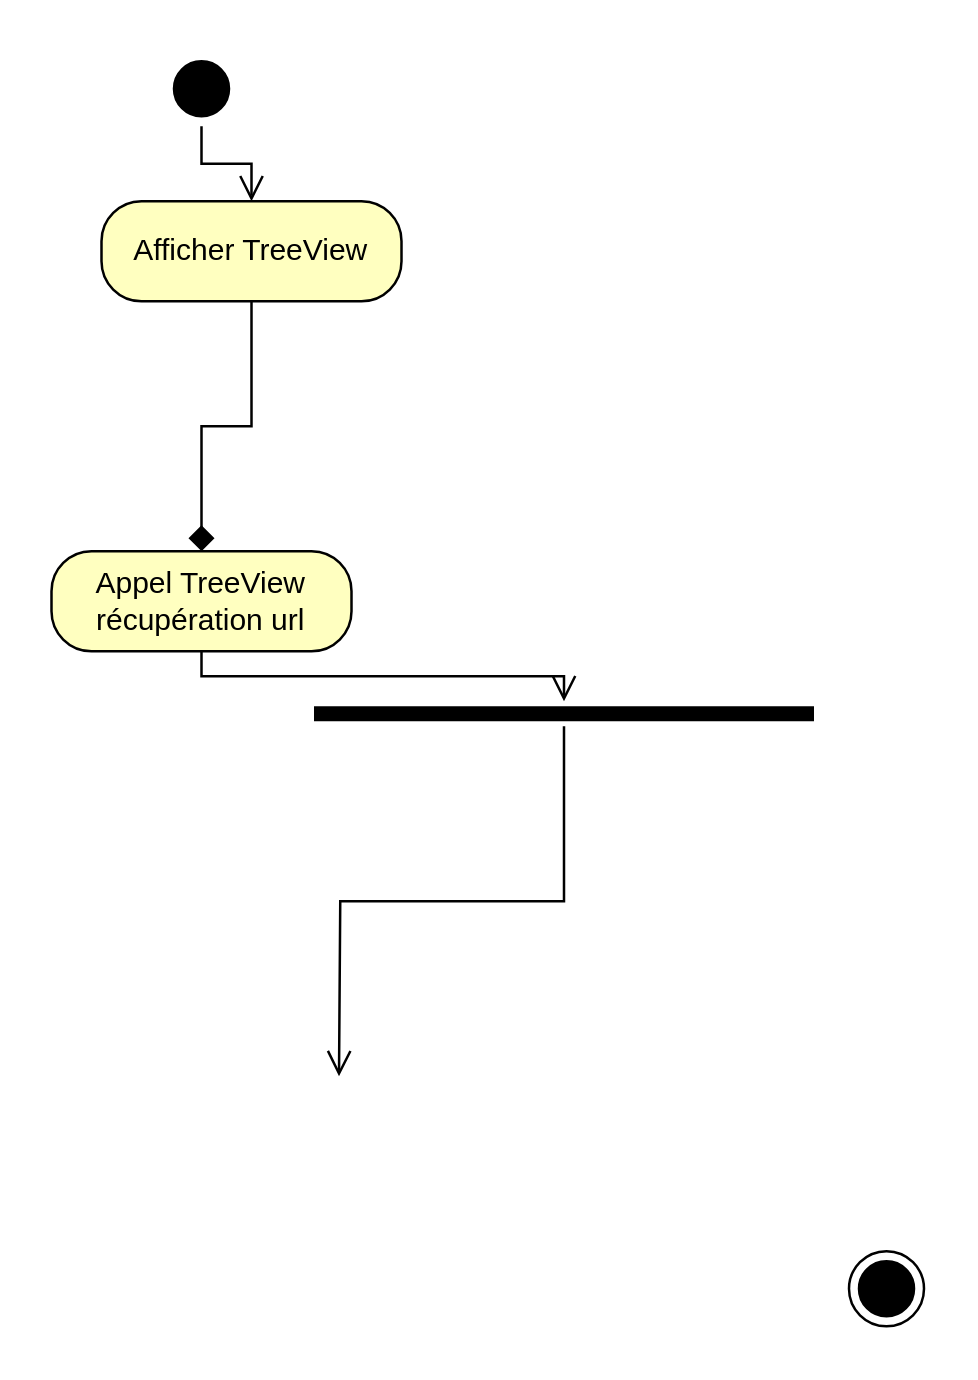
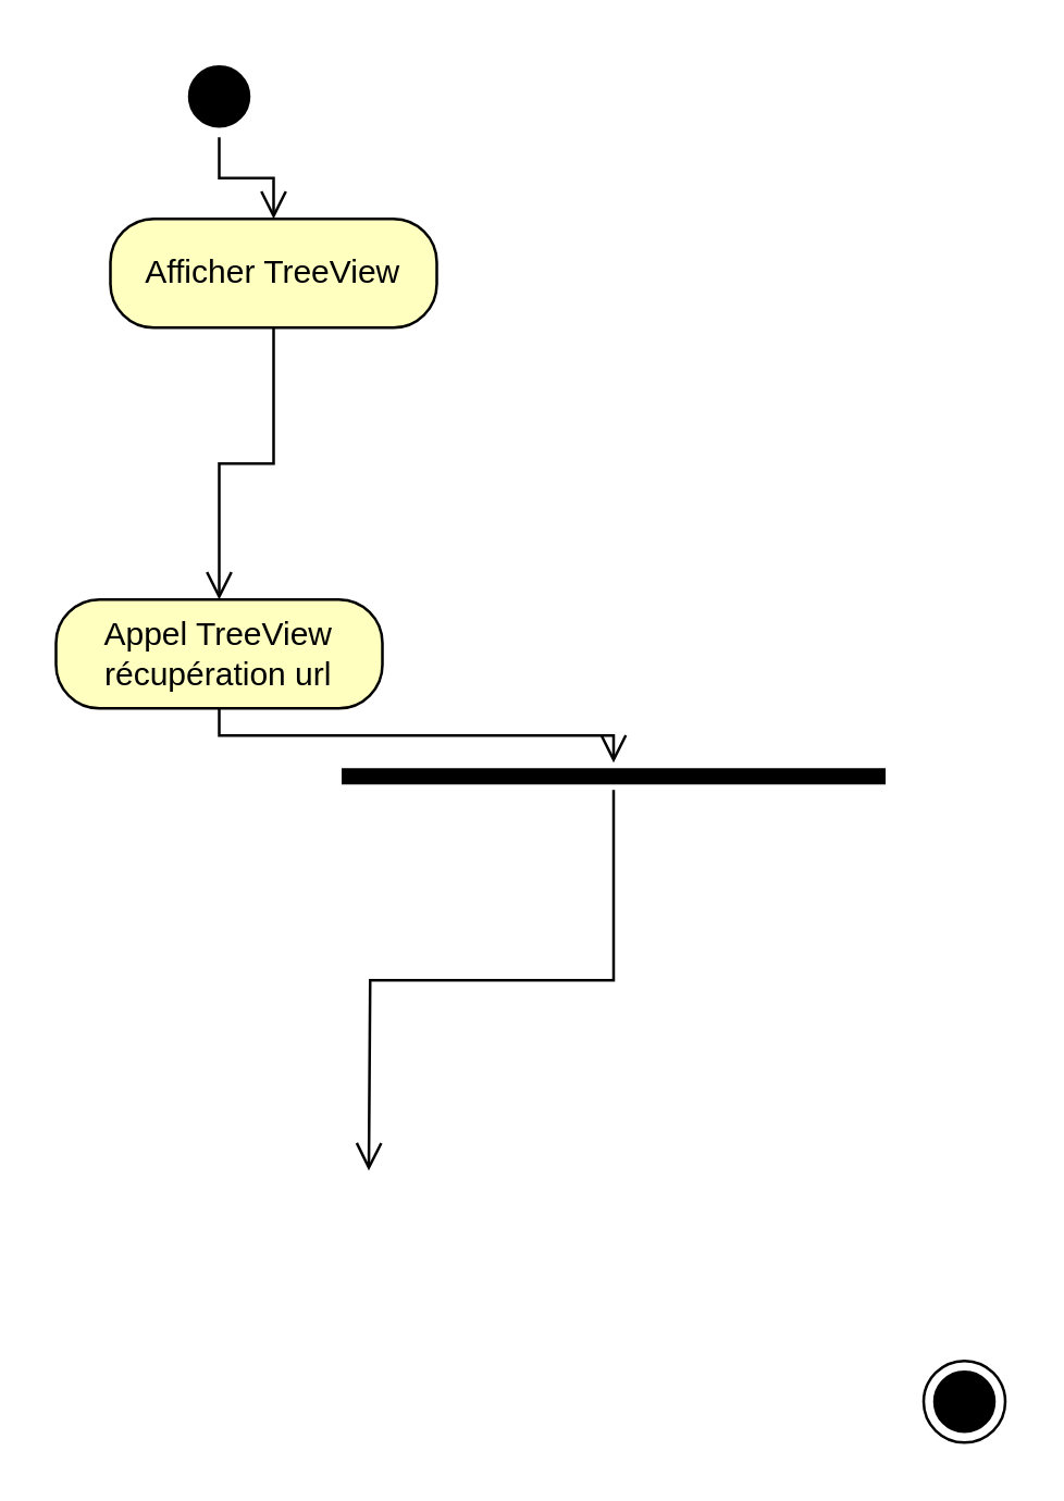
  <mxCell id="0" />
  <mxCell id="1" parent="0" />
  <mxCell id="2" value="" style="ellipse;html=1;shape=endState;fillColor=#000000;strokeColor=#000000;" parent="1" vertex="1"><mxGeometry x="339" y="500" width="30" height="30" as="geometry" /></mxCell>
  <mxCell id="3" value="" style="ellipse;html=1;shape=startState;fillColor=#000000;strokeColor=#000000;" vertex="1" parent="1"><mxGeometry x="65" y="20" width="30" height="30" as="geometry" /></mxCell>
  <mxCell id="4" value="" style="edgeStyle=orthogonalEdgeStyle;html=1;verticalAlign=bottom;endArrow=open;endSize=8;strokeColor=#000000;rounded=0;entryX=0.5;entryY=0;entryDx=0;entryDy=0;" edge="1" source="3" parent="1" target="7"><mxGeometry relative="1" as="geometry"><mxPoint x="80" y="150" as="targetPoint" /></mxGeometry></mxCell>
  <mxCell id="5" value="" style="shape=line;html=1;strokeWidth=6;strokeColor=#000000;" vertex="1" parent="1"><mxGeometry x="125" y="280" width="200" height="10" as="geometry" /></mxCell>
  <mxCell id="6" value="" style="edgeStyle=orthogonalEdgeStyle;html=1;verticalAlign=bottom;endArrow=open;endSize=8;strokeColor=#000000;rounded=0;" edge="1" source="5" parent="1"><mxGeometry relative="1" as="geometry"><mxPoint x="135" y="430" as="targetPoint" /></mxGeometry></mxCell>
  <mxCell id="7" value="Afficher TreeView" style="rounded=1;whiteSpace=wrap;html=1;arcSize=40;fontColor=#000000;fillColor=#ffffc0;strokeColor=#000000;" vertex="1" parent="1"><mxGeometry x="40" y="80" width="120" height="40" as="geometry" /></mxCell>
- <mxCell id="8" value="" style="edgeStyle=orthogonalEdgeStyle;html=1;verticalAlign=bottom;endArrow=diamond;endSize=8;strokeColor=#000000;rounded=0;entryX=0.5;entryY=0;entryDx=0;entryDy=0;" edge="1" source="7" parent="1" target="9"><mxGeometry relative="1" as="geometry"><mxPoint x="80" y="220" as="targetPoint" /></mxGeometry></mxCell>
+ <mxCell id="8" value="" style="edgeStyle=orthogonalEdgeStyle;html=1;verticalAlign=bottom;endArrow=open;endSize=8;strokeColor=#000000;rounded=0;entryX=0.5;entryY=0;entryDx=0;entryDy=0;" edge="1" source="7" parent="1" target="9"><mxGeometry relative="1" as="geometry"><mxPoint x="80" y="220" as="targetPoint" /></mxGeometry></mxCell>
  <mxCell id="9" value="Appel TreeView récupération url" style="rounded=1;whiteSpace=wrap;html=1;arcSize=40;fontColor=#000000;fillColor=#ffffc0;strokeColor=#000000;" vertex="1" parent="1"><mxGeometry x="20" y="220" width="120" height="40" as="geometry" /></mxCell>
  <mxCell id="10" value="" style="edgeStyle=orthogonalEdgeStyle;html=1;verticalAlign=bottom;endArrow=open;endSize=8;strokeColor=#000000;rounded=0;" edge="1" source="9" parent="1" target="5"><mxGeometry relative="1" as="geometry"><mxPoint x="265" y="240" as="targetPoint" /></mxGeometry></mxCell>
